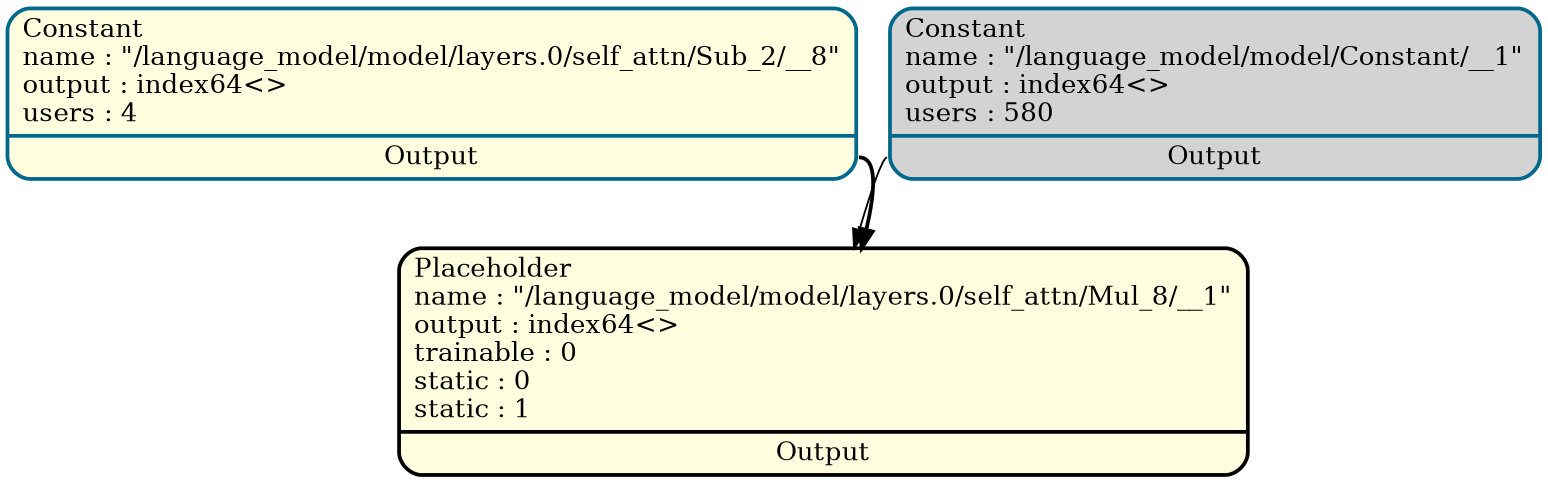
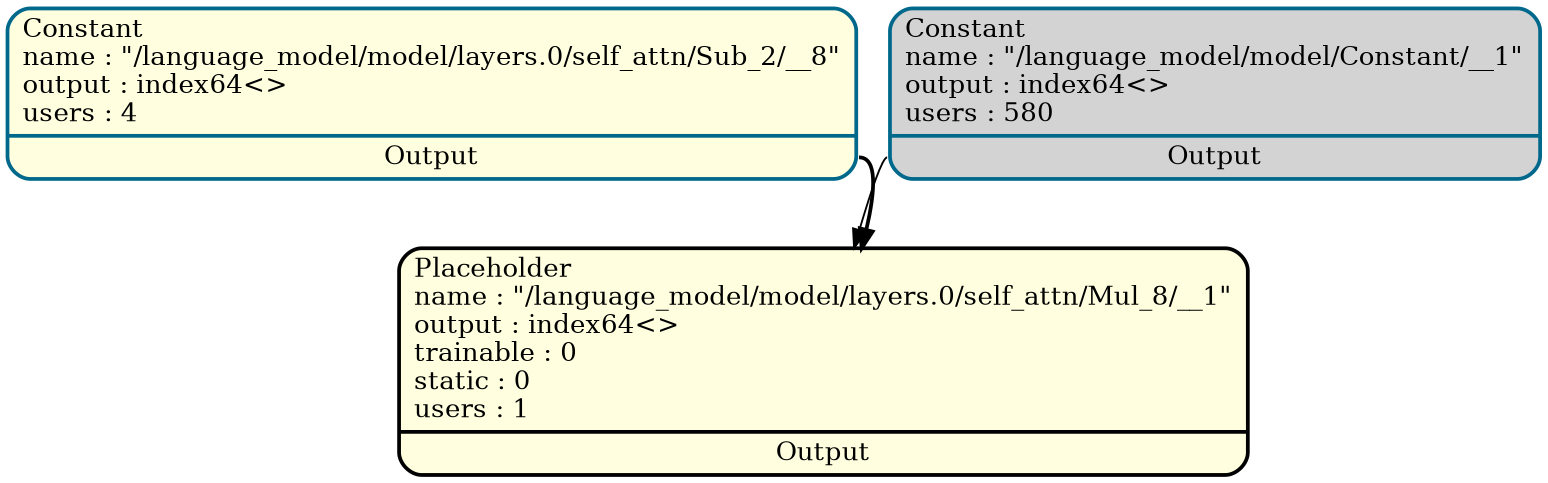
  digraph {
    rankdir=TB
    node [fillcolor=lightyellow penwidth=2 shape=record style="filled,rounded" color=DeepSkyBlue4]
    edge [tailport=Output]
-   n1 [label="{{Placeholder\lname : \"/language_model/model/layers.0/self_attn/Mul_8/__1\"\loutput : index64\<\>\ltrainable : 0\lstatic : 0\lstatic : 1\l}|{<Output>Output}}" color=""]
+   n1 [label="{{Placeholder\lname : \"/language_model/model/layers.0/self_attn/Mul_8/__1\"\loutput : index64\<\>\ltrainable : 0\lstatic : 0\lusers : 1\l}|{<Output>Output}}" color=""]
    n2 [label="{{Constant\lname : \"/language_model/model/layers.0/self_attn/Sub_2/__8\"\loutput : index64\<\>\lusers : 4\l}|{<Output>Output}}"]
    n3 [fillcolor=lightgrey label="{{Constant\lname : \"/language_model/model/Constant/__1\"\loutput : index64\<\>\lusers : 580\l}|{<Output>Output}}"]
    n2 -> n1 [headport=LHS style=bold]
    n3 -> n1 [headport=RHS style=solid]
  }
